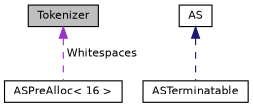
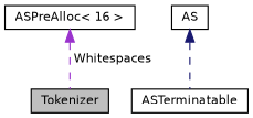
  digraph {
    node [color=black fillcolor=white fontname=Helvetica fontsize=10 shape=record style=filled]
    edge [dir=back fontname=Helvetica fontsize=10 labelfontname=Helvetica labelfontsize=10 style=dashed]
    n1 [fillcolor=grey75 fontcolor=black height=0.2 label=Tokenizer width=0.4]
    n2 [height=0.2 label=AS width=0.4]
    n3 [height=0.2 label=ASTerminatable width=0.4]
    n4 [height=0.2 label="ASPreAlloc\< 16 \>" width=0.4]
    n2 -> n3 [color=midnightblue]
-   n1 -> n4 [color=darkorchid3 label=" Whitespaces"]
+   n4 -> n1 [color=darkorchid3 label=" Whitespaces"]
  }
